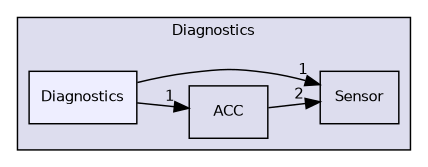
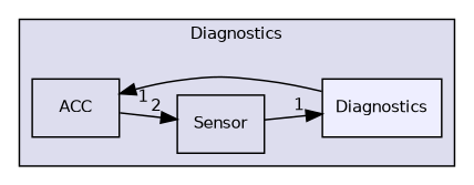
  digraph {
    compound=true
    rankdir=LR
    node [fontname=Helvetica fontsize=10 shape=box]
    edge [headlabel=1 labeldistance=1.5 labelfontname=Helvetica labelfontsize=10]
    n1 [label=ACC]
    n2 [label=Sensor]
    n3 [fillcolor="#eeeeff" label=Diagnostics pencolor=black style=filled]
    subgraph cluster_1 {
      bgcolor="#ddddee"
      fontname=Helvetica
      fontsize=10
      label=Diagnostics
      pencolor=black
      n1
      n2
      n3
    }
    n1 -> n2 [headlabel=2]
    n3 -> n1
-   n3 -> n2
+   n2 -> n3
  }
